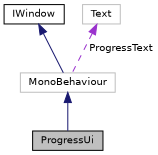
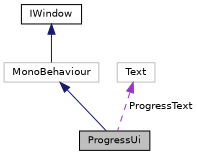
  digraph {
    node [color=black fillcolor=white fontname=Helvetica fontsize=10 shape=record style=filled]
    edge [color=midnightblue dir=back fontname=Helvetica fontsize=10 labelfontname=Helvetica labelfontsize=10 style=solid]
    n1 [fillcolor=grey75 fontcolor=black height=0.2 label=ProgressUi width=0.4]
    n2 [color=grey75 height=0.2 label=MonoBehaviour width=0.4]
    n3 [height=0.2 label=IWindow width=0.4]
    n4 [color=grey75 height=0.2 label=Text width=0.4]
    n2 -> n1
    n3 -> n2
-   n4 -> n2 [color=darkorchid3 label=" ProgressText" style=dashed]
+   n4 -> n1 [color=darkorchid3 label=" ProgressText" style=dashed]
  }
